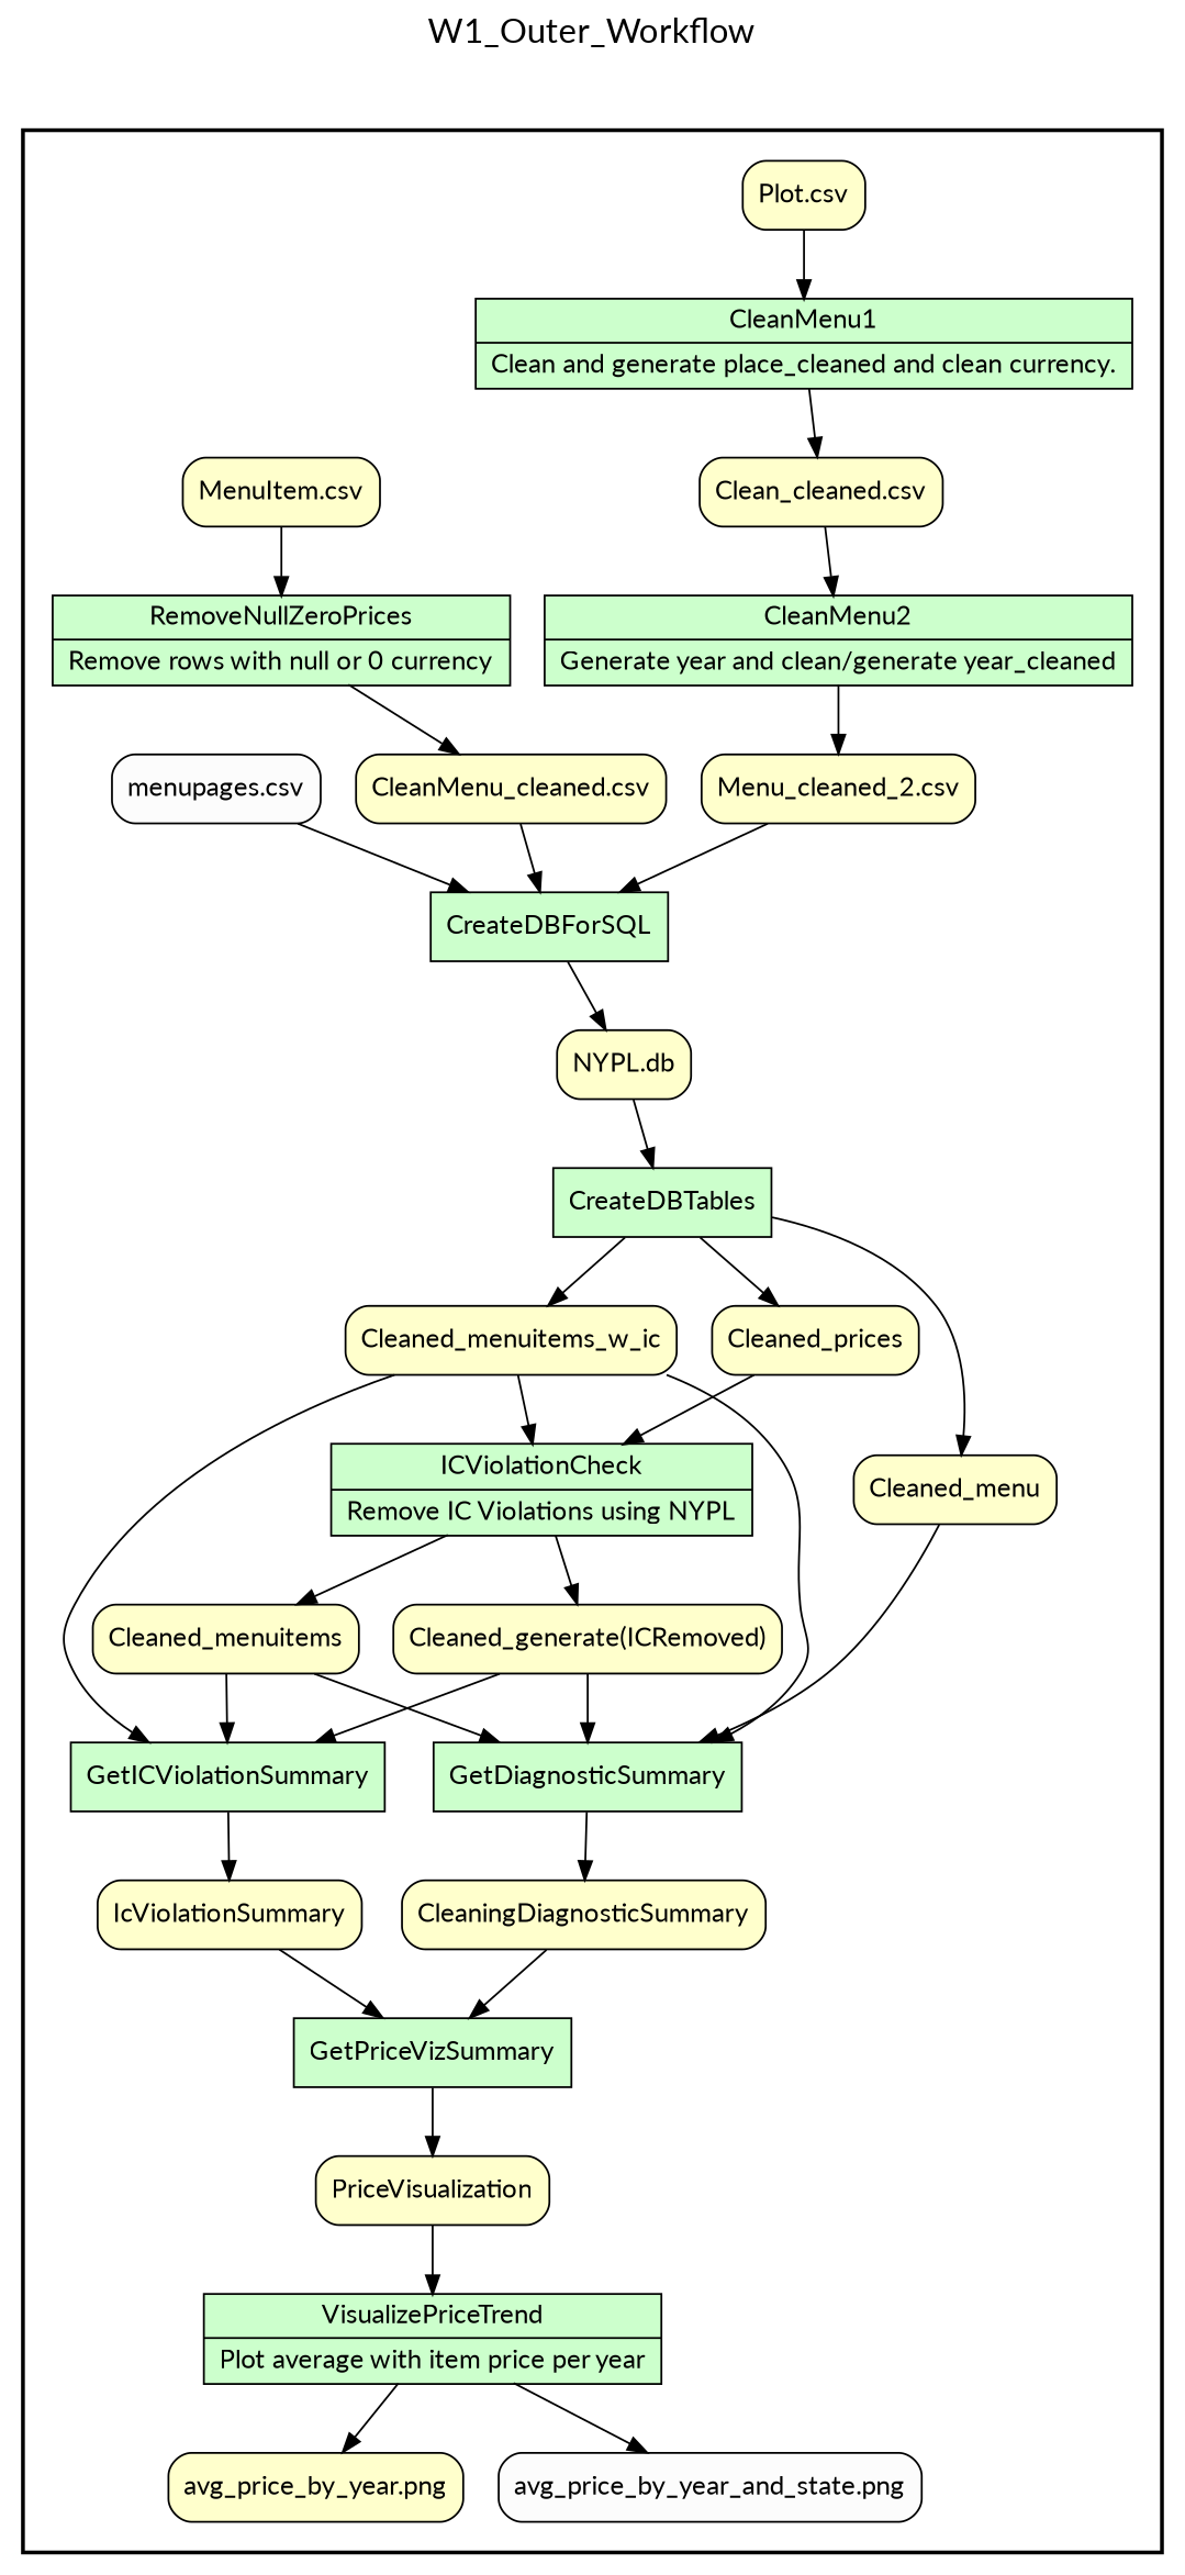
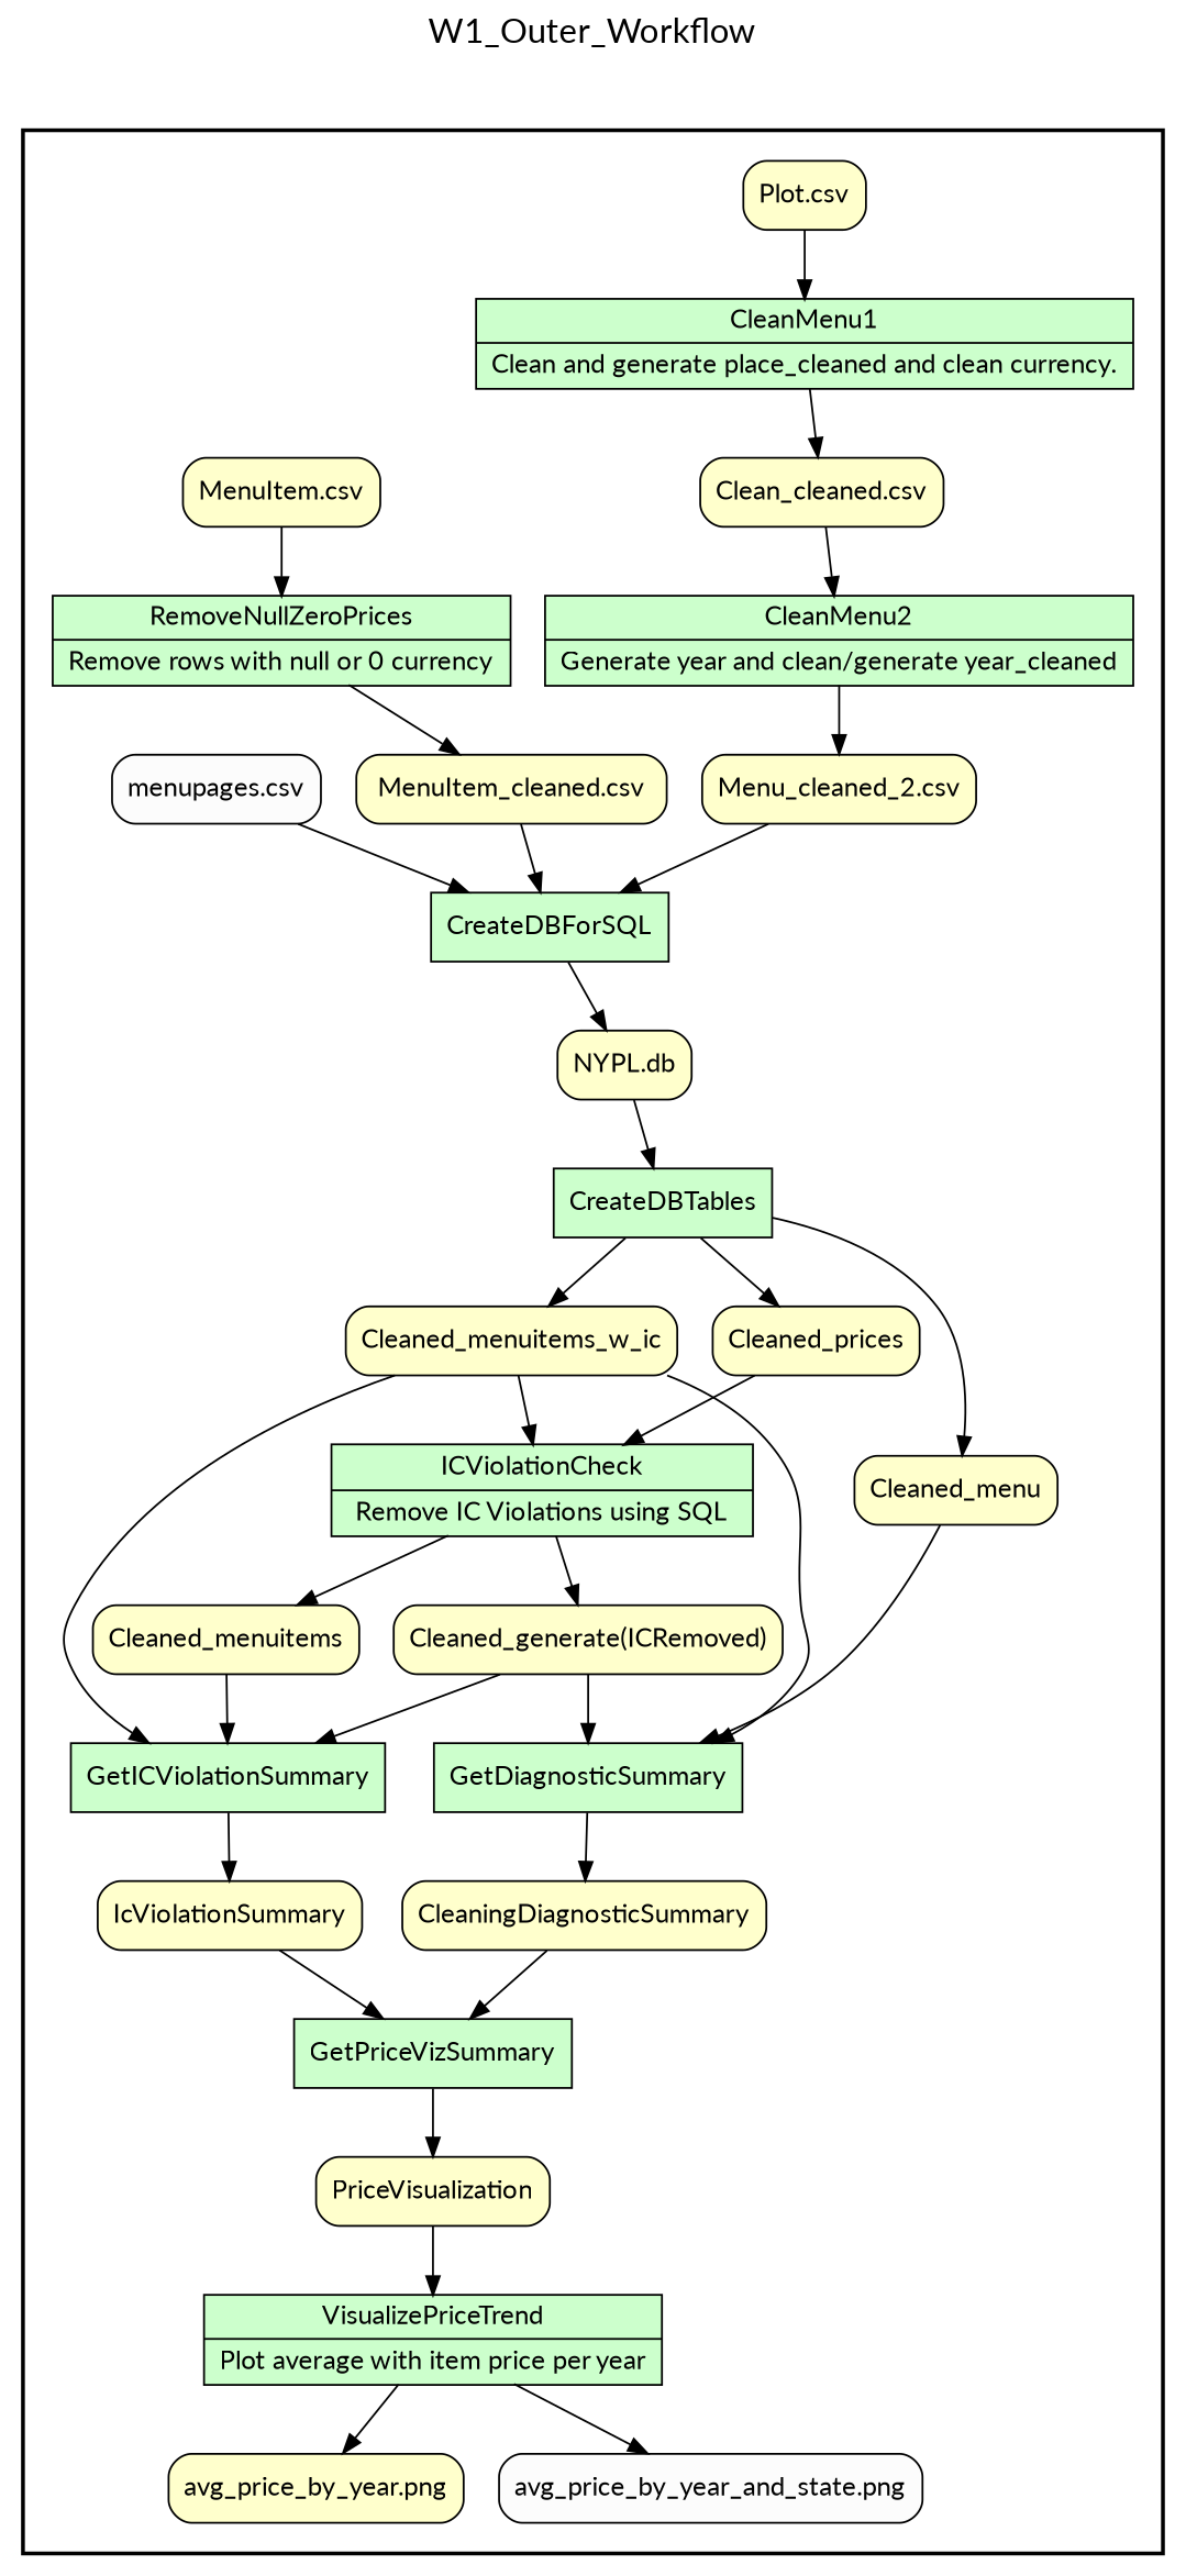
  digraph {
    fontname=Lato
    fontsize=18
    label=W1_Outer_Workflow
    labelloc=t
    rankdir=TB
    node [fillcolor="#FFFFCC" fontname=Lato peripheries=1 shape=box style="rounded,filled"]
    edge [fontname=Lato]
    n1 [fillcolor="#CCFFCC" label="{<f0> CleanMenu1 |<f1> Clean and generate place_cleaned and clean currency.}" rankdir=LR shape=record style=filled]
    n2 [label="Clean_cleaned.csv"]
    n3 [fillcolor="#CCFFCC" label="{<f0> CleanMenu2 |<f1> Generate year and clean/generate year_cleaned}" rankdir=LR shape=record style=filled]
    "Menu_cleaned_2.csv"
    n5 [fillcolor="#CCFFCC" label="{<f0> RemoveNullZeroPrices |<f1> Remove rows with null or 0 currency}" rankdir=LR shape=record style=filled]
-   "MenuItem_cleaned.csv" [label="CleanMenu_cleaned.csv"]
+   "MenuItem_cleaned.csv"
    CreateDBForSQL [fillcolor="#CCFFCC" style=filled]
    "NYPL.db"
    CreateDBTables [fillcolor="#CCFFCC" style=filled]
    Cleaned_menuitems_w_ic
    n11 [label=Cleaned_prices]
    Cleaned_menu
-   n13 [fillcolor="#CCFFCC" label="{<f0> ICViolationCheck |<f1> Remove IC Violations using NYPL}" rankdir=LR shape=record style=filled]
+   n13 [fillcolor="#CCFFCC" label="{<f0> ICViolationCheck |<f1> Remove IC Violations using SQL}" rankdir=LR shape=record style=filled]
    n14 [label="Cleaned_generate(ICRemoved)"]
    Cleaned_menuitems
    GetDiagnosticSummary [fillcolor="#CCFFCC" style=filled]
    CleaningDiagnosticSummary
    GetICViolationSummary [fillcolor="#CCFFCC" style=filled]
    IcViolationSummary
    GetPriceVizSummary [fillcolor="#CCFFCC" style=filled]
    PriceVisualization
    n22 [fillcolor="#CCFFCC" label="{<f0> VisualizePriceTrend |<f1> Plot average with item price per year}" rankdir=LR shape=record style=filled]
    "avg_price_by_year.png"
    "avg_price_by_year_and_state.png" [fillcolor="#FCFCFC"]
    n25 [label="Plot.csv"]
    "MenuItem.csv"
    "menupages.csv" [fillcolor="#FCFCFC"]
    subgraph cluster_1 {
      color=black
      label=""
      penwidth=2
      subgraph cluster_2 {
        color=white
        label=""
        penwidth=2
        n1
        n2
        n3
        "Menu_cleaned_2.csv"
        n5
        "MenuItem_cleaned.csv"
        CreateDBForSQL
        "NYPL.db"
        CreateDBTables
        Cleaned_menuitems_w_ic
        n11
        Cleaned_menu
        n13
        n14
        Cleaned_menuitems
        GetDiagnosticSummary
        CleaningDiagnosticSummary
        GetICViolationSummary
        IcViolationSummary
        GetPriceVizSummary
        PriceVisualization
        n22
        "avg_price_by_year.png"
        "avg_price_by_year_and_state.png"
        n25
        "MenuItem.csv"
        "menupages.csv"
      }
    }
    n1 -> n2
    n2 -> n3
    n3 -> "Menu_cleaned_2.csv"
    "Menu_cleaned_2.csv" -> CreateDBForSQL
    n5 -> "MenuItem_cleaned.csv"
    "MenuItem_cleaned.csv" -> CreateDBForSQL
    CreateDBForSQL -> "NYPL.db"
    "NYPL.db" -> CreateDBTables
    CreateDBTables -> Cleaned_menuitems_w_ic
    CreateDBTables -> n11
    CreateDBTables -> Cleaned_menu
    Cleaned_menuitems_w_ic -> n13
    Cleaned_menuitems_w_ic -> GetDiagnosticSummary
    Cleaned_menuitems_w_ic -> GetICViolationSummary
    n11 -> n13
    Cleaned_menu -> GetDiagnosticSummary
    n13 -> n14
    n13 -> Cleaned_menuitems
    n14 -> GetDiagnosticSummary
    n14 -> GetICViolationSummary
-   Cleaned_menuitems -> GetDiagnosticSummary
    Cleaned_menuitems -> GetICViolationSummary
    GetDiagnosticSummary -> CleaningDiagnosticSummary
    CleaningDiagnosticSummary -> GetPriceVizSummary
    GetICViolationSummary -> IcViolationSummary
    IcViolationSummary -> GetPriceVizSummary
    GetPriceVizSummary -> PriceVisualization
    PriceVisualization -> n22
    n22 -> "avg_price_by_year.png"
    n22 -> "avg_price_by_year_and_state.png"
    n25 -> n1
    "MenuItem.csv" -> n5
    "menupages.csv" -> CreateDBForSQL
  }
